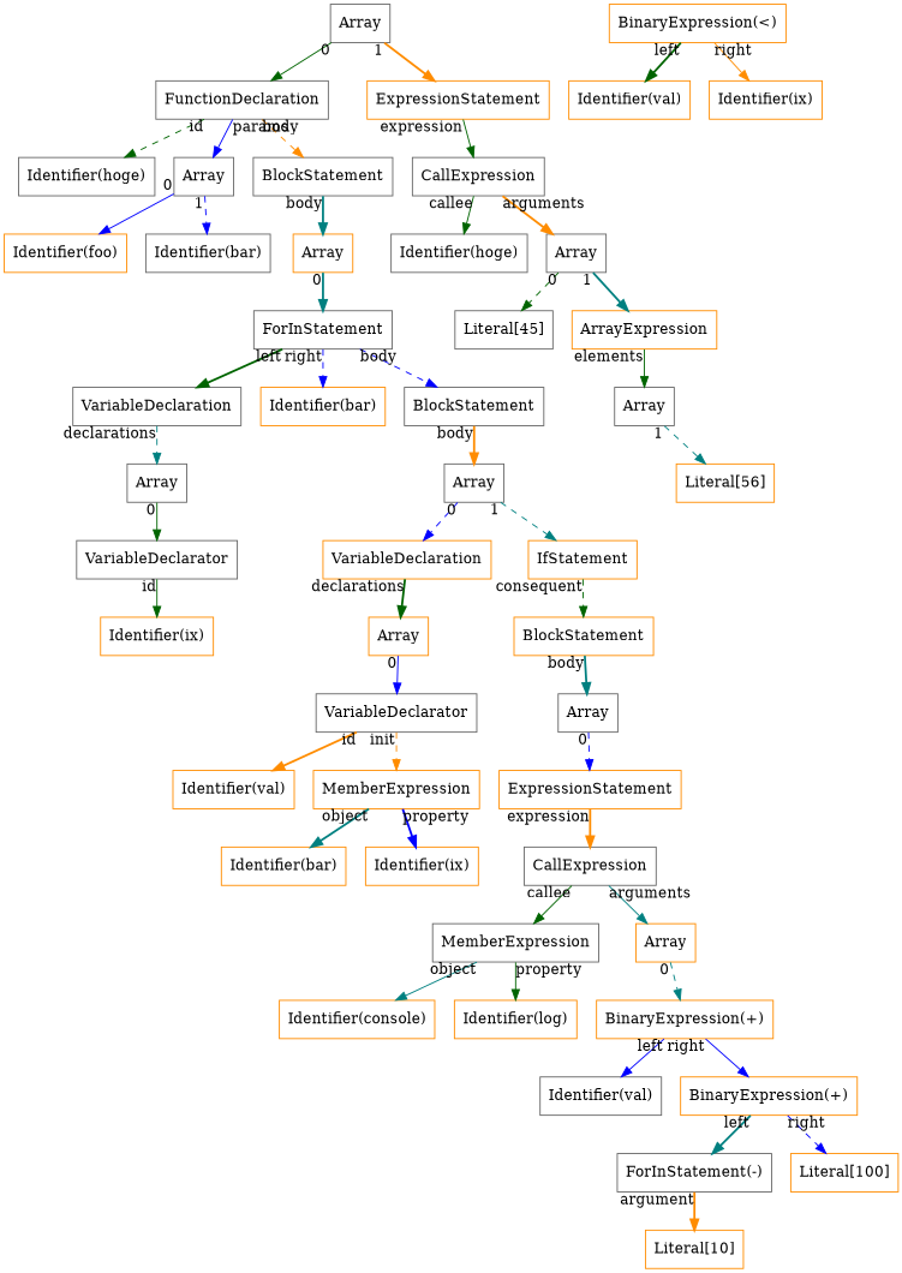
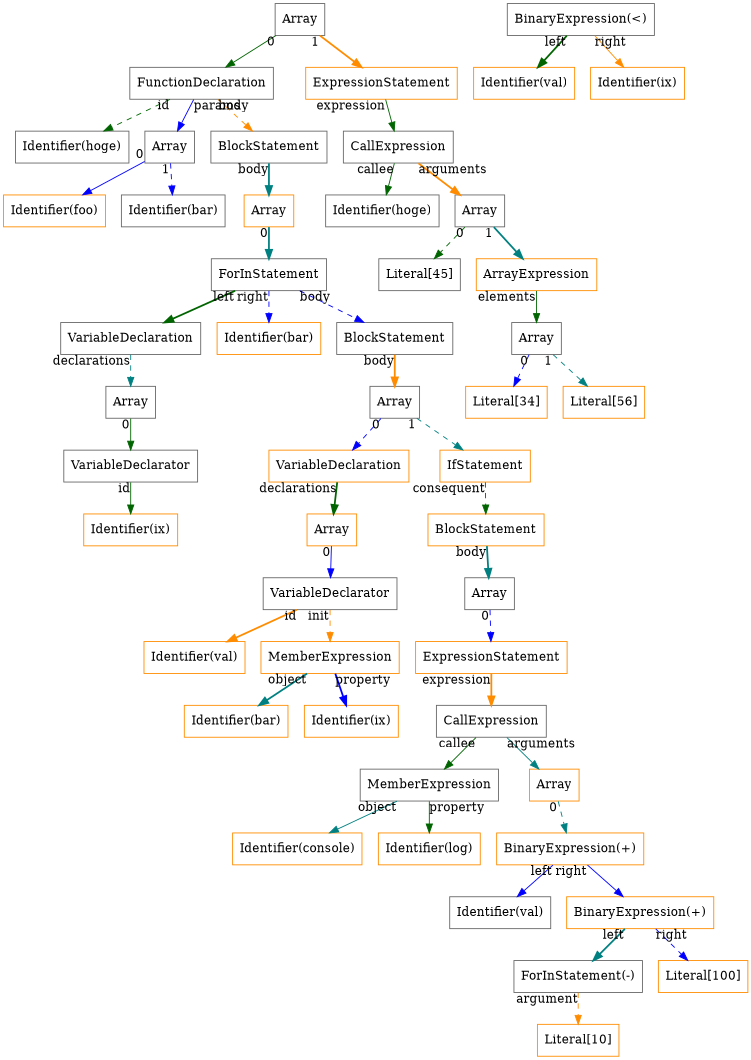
  digraph {
    node [color=darkorange shape=box]
    edge [color=darkgreen style=dashed taillabel=0]
    n1 [color=gray40 label=Array]
    n2 [color=gray40 label=FunctionDeclaration]
    n3 [label=ExpressionStatement]
    n4 [color=gray40 label="Identifier(hoge)"]
    n5 [color=gray40 label=Array]
    n6 [color=gray40 label=BlockStatement]
    n7 [color=gray40 label=CallExpression]
    n8 [label="Identifier(foo)"]
    n9 [color=gray40 label="Identifier(bar)"]
    n10 [label=Array]
    n11 [color=gray40 label=ForInStatement]
    n12 [color=gray40 label=VariableDeclaration]
    n13 [label="Identifier(bar)"]
    n14 [color=gray40 label=BlockStatement]
    n15 [color=gray40 label=Array]
    n16 [color=gray40 label=Array]
    n17 [color=gray40 label=VariableDeclarator]
    n18 [label="Identifier(ix)"]
    n19 [label=VariableDeclaration]
    n20 [label=IfStatement]
    n21 [label=Array]
    n22 [label=BlockStatement]
    n23 [color=gray40 label=VariableDeclarator]
    n24 [label="Identifier(val)"]
    n25 [label=MemberExpression]
    n26 [label="Identifier(bar)"]
    n27 [label="Identifier(ix)"]
-   n28 [label="BinaryExpression(<)"]
+   n28 [color=gray40 label="BinaryExpression(<)"]
    n29 [label="Identifier(val)"]
    n30 [label="Identifier(ix)"]
    n31 [color=gray40 label=Array]
    n32 [label=ExpressionStatement]
    n33 [color=gray40 label=CallExpression]
    n34 [color=gray40 label=MemberExpression]
    n35 [label=Array]
    n36 [label="Identifier(console)"]
    n37 [label="Identifier(log)"]
    n38 [label="BinaryExpression(+)"]
    n39 [color=gray40 label="Identifier(val)"]
    n40 [label="BinaryExpression(+)"]
    n41 [color=gray40 label="ForInStatement(-)"]
    n42 [label="Literal[100]"]
    n43 [label="Literal[10]"]
    n44 [color=gray40 label="Identifier(hoge)"]
    n45 [color=gray40 label=Array]
    n46 [color=gray40 label="Literal[45]"]
    n47 [label=ArrayExpression]
    n48 [color=gray40 label=Array]
+   n49 [label="Literal[34]"]
    n50 [label="Literal[56]"]
    n1 -> n2 [style=solid]
    n1 -> n3 [color=darkorange style=bold taillabel=1]
    n2 -> n4 [taillabel=id]
    n2 -> n5 [color=blue style=solid taillabel=params]
    n2 -> n6 [color=darkorange taillabel=body]
    n3 -> n7 [style=solid taillabel=expression]
    n5 -> n8 [color=blue style=solid]
    n5 -> n9 [color=blue taillabel=1]
    n6 -> n10 [color=teal style=bold taillabel=body]
    n7 -> n44 [style=solid taillabel=callee]
    n7 -> n45 [color=darkorange style=bold taillabel=arguments]
    n10 -> n11 [color=teal style=bold]
    n11 -> n12 [style=bold taillabel=left]
    n11 -> n13 [color=blue taillabel=right]
    n11 -> n14 [color=blue taillabel=body]
    n12 -> n15 [color=teal taillabel=declarations]
    n14 -> n16 [color=darkorange style=bold taillabel=body]
    n15 -> n17 [style=solid]
    n16 -> n19 [color=blue]
    n16 -> n20 [color=teal taillabel=1]
    n17 -> n18 [style=solid taillabel=id]
    n19 -> n21 [style=bold taillabel=declarations]
    n20 -> n22 [taillabel=consequent]
    n21 -> n23 [color=blue style=solid]
    n22 -> n31 [color=teal style=bold taillabel=body]
    n23 -> n24 [color=darkorange style=bold taillabel=id]
    n23 -> n25 [color=darkorange taillabel=init]
    n25 -> n26 [color=teal style=bold taillabel=object]
    n25 -> n27 [color=blue style=bold taillabel=property]
    n28 -> n29 [style=bold taillabel=left]
    n28 -> n30 [color=darkorange style=solid taillabel=right]
    n31 -> n32 [color=blue]
    n32 -> n33 [color=darkorange style=bold taillabel=expression]
    n33 -> n34 [style=solid taillabel=callee]
    n33 -> n35 [color=teal style=solid taillabel=arguments]
    n34 -> n36 [color=teal style=solid taillabel=object]
    n34 -> n37 [style=solid taillabel=property]
    n35 -> n38 [color=teal]
    n38 -> n39 [color=blue style=solid taillabel=left]
    n38 -> n40 [color=blue style=solid taillabel=right]
    n40 -> n41 [color=teal style=bold taillabel=left]
    n40 -> n42 [color=blue taillabel=right]
-   n41 -> n43 [color=darkorange style=bold taillabel=argument]
+   n41 -> n43 [color=darkorange taillabel=argument]
    n45 -> n46
    n45 -> n47 [color=teal style=bold taillabel=1]
    n47 -> n48 [style=solid taillabel=elements]
+   n48 -> n49 [color=blue]
    n48 -> n50 [color=teal taillabel=1]
  }
